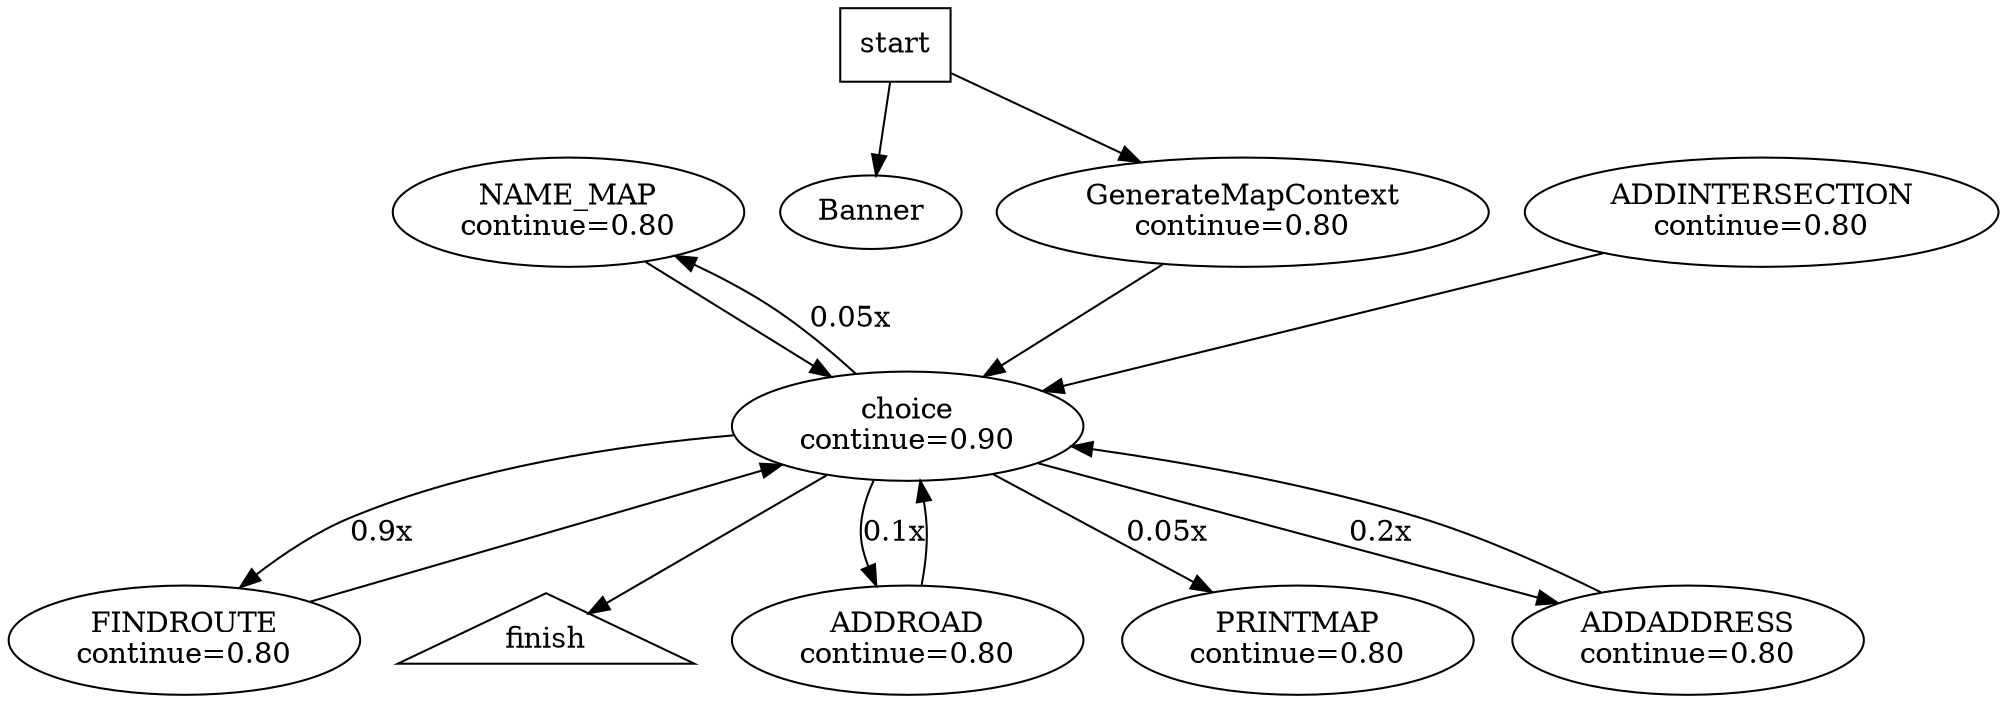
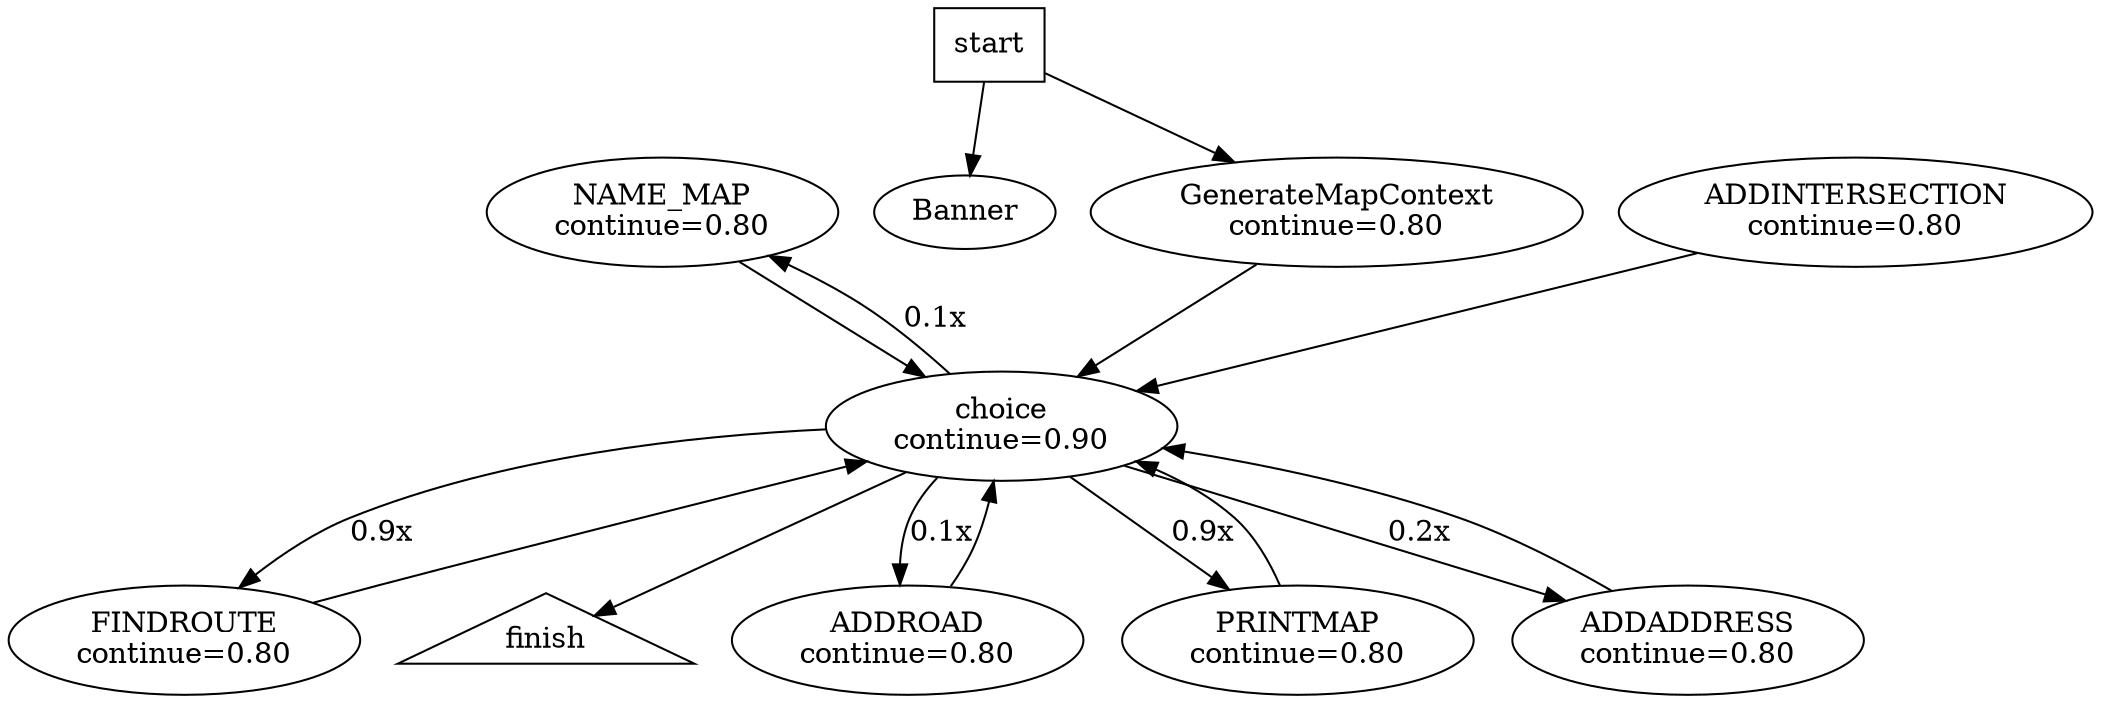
  digraph {
    n1 [label="NAME_MAP\ncontinue=0.80"]
    n2 [label="choice\ncontinue=0.90"]
    n3 [label="FINDROUTE\ncontinue=0.80"]
    n4 [label=finish shape=triangle]
    n5 [label="ADDROAD\ncontinue=0.80"]
    n6 [label="PRINTMAP\ncontinue=0.80"]
    n7 [label="ADDADDRESS\ncontinue=0.80"]
    n8 [label=start shape=box]
    n9 [label=Banner]
    n10 [label="GenerateMapContext\ncontinue=0.80"]
    n11 [label="ADDINTERSECTION\ncontinue=0.80"]
    n1 -> n2
-   n2 -> n1 [label="0.05x"]
+   n2 -> n1 [label="0.1x"]
    n2 -> n3 [label="0.9x"]
    n2 -> n4
    n2 -> n5 [label="0.1x"]
-   n2 -> n6 [label="0.05x"]
+   n2 -> n6 [label="0.9x"]
    n2 -> n7 [label="0.2x"]
    n3 -> n2
    n5 -> n2
+   n6 -> n2
    n7 -> n2
    n8 -> n9
    n8 -> n10
    n10 -> n2
    n11 -> n2
  }
